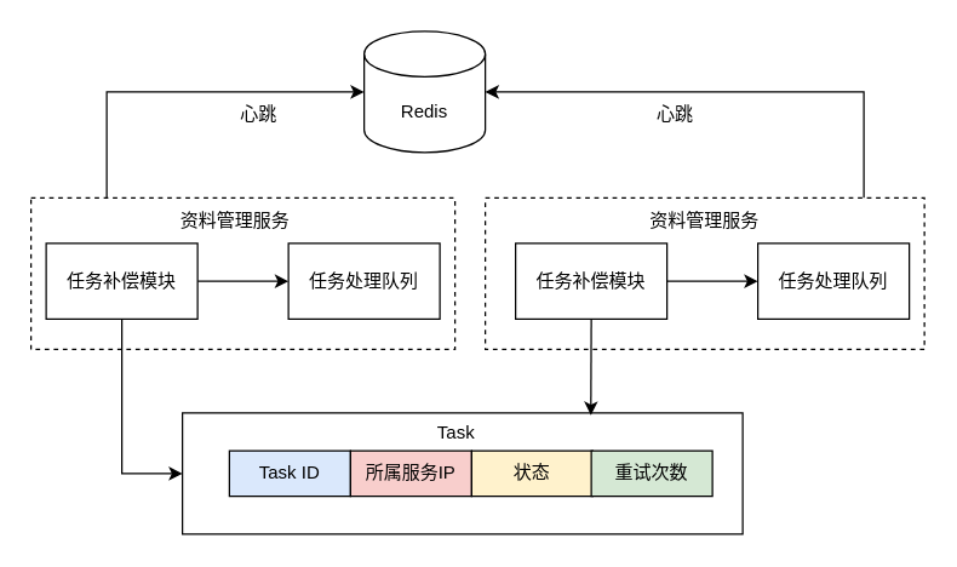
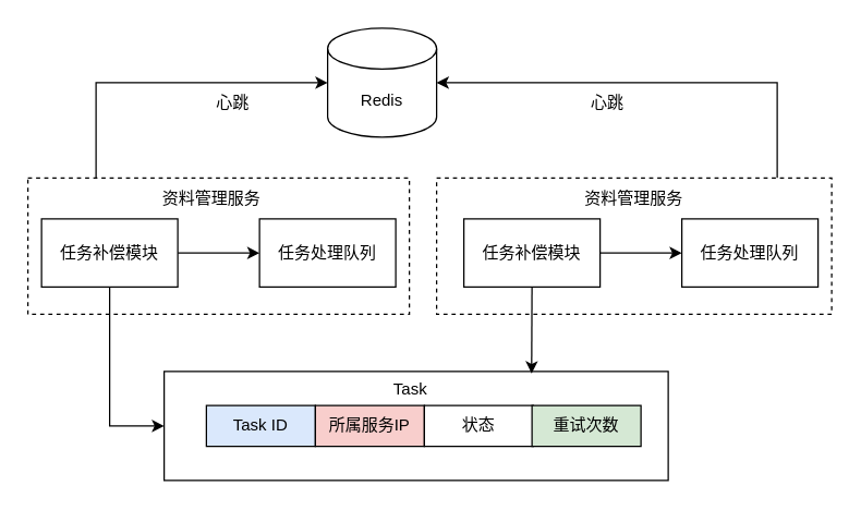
  <mxCell id="0" />
  <mxCell id="1" parent="0" />
  <mxCell id="2" style="edgeStyle=orthogonalEdgeStyle;rounded=0;orthogonalLoop=1;jettySize=auto;html=1;entryX=1;entryY=0.5;entryDx=0;entryDy=0;entryPerimeter=0;" edge="1" parent="1" source="3" target="10"><mxGeometry relative="1" as="geometry"><Array as="points"><mxPoint x="570" y="60" /></Array></mxGeometry></mxCell>
  <mxCell id="3" value="" style="rounded=0;whiteSpace=wrap;html=1;dashed=1;" vertex="1" parent="1"><mxGeometry x="320" y="130" width="290" height="100" as="geometry" /></mxCell>
  <mxCell id="4" style="edgeStyle=orthogonalEdgeStyle;rounded=0;orthogonalLoop=1;jettySize=auto;html=1;entryX=0;entryY=0.5;entryDx=0;entryDy=0;entryPerimeter=0;" edge="1" parent="1" source="5" target="10"><mxGeometry relative="1" as="geometry"><Array as="points"><mxPoint x="70" y="60" /></Array></mxGeometry></mxCell>
  <mxCell id="5" value="" style="rounded=0;whiteSpace=wrap;html=1;dashed=1;" vertex="1" parent="1"><mxGeometry x="20" y="130" width="280" height="100" as="geometry" /></mxCell>
  <mxCell id="6" style="edgeStyle=orthogonalEdgeStyle;rounded=0;orthogonalLoop=1;jettySize=auto;html=1;entryX=0;entryY=0.5;entryDx=0;entryDy=0;" edge="1" parent="1" source="8" target="9"><mxGeometry relative="1" as="geometry" /></mxCell>
  <mxCell id="7" style="edgeStyle=orthogonalEdgeStyle;rounded=0;orthogonalLoop=1;jettySize=auto;html=1;entryX=0;entryY=0.5;entryDx=0;entryDy=0;" edge="1" parent="1" source="8" target="13"><mxGeometry relative="1" as="geometry"><mxPoint x="80" y="270" as="targetPoint" /><Array as="points"><mxPoint x="80" y="312" /></Array></mxGeometry></mxCell>
  <mxCell id="8" value="任务补偿模块" style="rounded=0;whiteSpace=wrap;html=1;" vertex="1" parent="1"><mxGeometry x="30" y="160" width="100" height="50" as="geometry" /></mxCell>
  <mxCell id="9" value="任务处理队列" style="rounded=0;whiteSpace=wrap;html=1;" vertex="1" parent="1"><mxGeometry x="190" y="160" width="100" height="50" as="geometry" /></mxCell>
  <mxCell id="10" value="Redis" style="shape=cylinder3;whiteSpace=wrap;html=1;boundedLbl=1;backgroundOutline=1;size=15;" vertex="1" parent="1"><mxGeometry x="240" y="20" width="80" height="80" as="geometry" /></mxCell>
  <mxCell id="11" value="心跳" style="text;html=1;align=center;verticalAlign=middle;resizable=0;points=[];autosize=1;strokeColor=none;fillColor=none;" vertex="1" parent="1"><mxGeometry x="145" y="60" width="50" height="30" as="geometry" /></mxCell>
  <mxCell id="12" value="资料管理服务" style="text;html=1;strokeColor=none;fillColor=none;align=center;verticalAlign=middle;whiteSpace=wrap;rounded=0;" vertex="1" parent="1"><mxGeometry x="115" y="130" width="80" height="30" as="geometry" /></mxCell>
  <mxCell id="13" value="" style="rounded=0;whiteSpace=wrap;html=1;" vertex="1" parent="1"><mxGeometry x="120" y="272" width="370" height="80" as="geometry" /></mxCell>
  <mxCell id="14" value="Task ID" style="rounded=0;whiteSpace=wrap;html=1;fillColor=#dae8fc;" vertex="1" parent="1"><mxGeometry x="151" y="297" width="80" height="30" as="geometry" /></mxCell>
  <mxCell id="15" value="所属服务IP" style="rounded=0;whiteSpace=wrap;html=1;fillColor=#f8cecc;" vertex="1" parent="1"><mxGeometry x="231" y="297" width="80" height="30" as="geometry" /></mxCell>
  <mxCell id="16" value="Task" style="text;html=1;strokeColor=none;fillColor=none;align=center;verticalAlign=middle;whiteSpace=wrap;rounded=0;" vertex="1" parent="1"><mxGeometry x="261" y="270" width="80" height="30" as="geometry" /></mxCell>
- <mxCell id="17" value="状态" style="rounded=0;whiteSpace=wrap;html=1;fillColor=#fff2cc;" vertex="1" parent="1"><mxGeometry x="311" y="297" width="80" height="30" as="geometry" /></mxCell>
+ <mxCell id="17" value="状态" style="rounded=0;whiteSpace=wrap;html=1;" vertex="1" parent="1"><mxGeometry x="311" y="297" width="80" height="30" as="geometry" /></mxCell>
  <mxCell id="18" style="edgeStyle=orthogonalEdgeStyle;rounded=0;orthogonalLoop=1;jettySize=auto;html=1;entryX=0;entryY=0.5;entryDx=0;entryDy=0;" edge="1" parent="1" source="22" target="19"><mxGeometry relative="1" as="geometry" /></mxCell>
  <mxCell id="19" value="任务处理队列" style="rounded=0;whiteSpace=wrap;html=1;" vertex="1" parent="1"><mxGeometry x="500" y="160" width="100" height="50" as="geometry" /></mxCell>
  <mxCell id="20" value="资料管理服务" style="text;html=1;strokeColor=none;fillColor=none;align=center;verticalAlign=middle;whiteSpace=wrap;rounded=0;" vertex="1" parent="1"><mxGeometry x="425" y="130" width="80" height="30" as="geometry" /></mxCell>
  <mxCell id="21" value="心跳" style="text;html=1;align=center;verticalAlign=middle;resizable=0;points=[];autosize=1;strokeColor=none;fillColor=none;" vertex="1" parent="1"><mxGeometry x="420" y="60" width="50" height="30" as="geometry" /></mxCell>
  <mxCell id="22" value="任务补偿模块" style="rounded=0;whiteSpace=wrap;html=1;" vertex="1" parent="1"><mxGeometry x="340" y="160" width="100" height="50" as="geometry" /></mxCell>
  <mxCell id="23" value="" style="endArrow=classic;html=1;rounded=0;exitX=0.5;exitY=1;exitDx=0;exitDy=0;entryX=0.729;entryY=0.018;entryDx=0;entryDy=0;entryPerimeter=0;" edge="1" parent="1" source="22" target="13"><mxGeometry width="50" height="50" relative="1" as="geometry"><mxPoint x="180" y="210" as="sourcePoint" /><mxPoint x="390" y="290" as="targetPoint" /></mxGeometry></mxCell>
  <mxCell id="24" value="重试次数" style="rounded=0;whiteSpace=wrap;html=1;fillColor=#d5e8d4;" vertex="1" parent="1"><mxGeometry x="390" y="297" width="80" height="30" as="geometry" /></mxCell>
